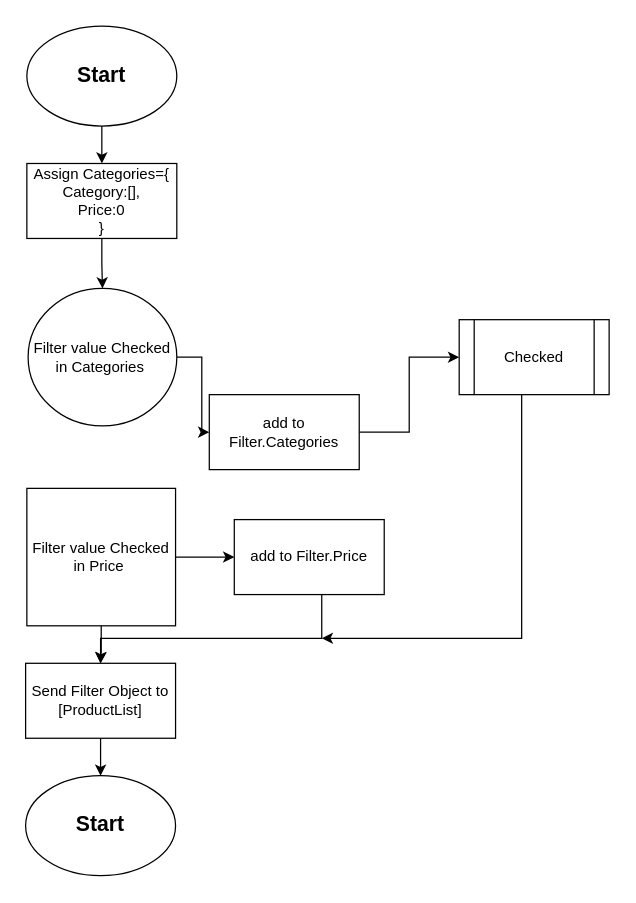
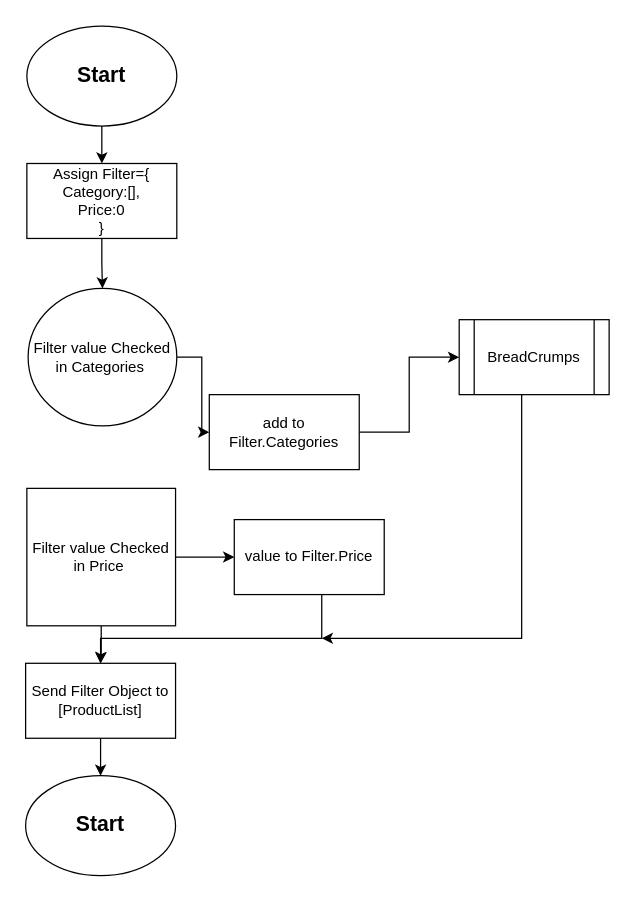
  <mxCell id="0" />
  <mxCell id="1" parent="0" />
  <mxCell id="2" value="" style="edgeStyle=orthogonalEdgeStyle;rounded=0;orthogonalLoop=1;jettySize=auto;html=1;" edge="1" parent="1" source="3" target="5"><mxGeometry relative="1" as="geometry" /></mxCell>
  <mxCell id="3" value="&lt;b&gt;&lt;font style=&quot;font-size: 17px&quot;&gt;Start&lt;/font&gt;&lt;/b&gt;" style="ellipse;whiteSpace=wrap;html=1;" vertex="1" parent="1"><mxGeometry x="21" y="20" width="120" height="80" as="geometry" /></mxCell>
  <mxCell id="4" value="" style="edgeStyle=orthogonalEdgeStyle;rounded=0;orthogonalLoop=1;jettySize=auto;html=1;" edge="1" parent="1" source="5" target="7"><mxGeometry relative="1" as="geometry" /></mxCell>
- <mxCell id="5" value="Assign Categories={&lt;br&gt;Category:[],&lt;br&gt;Price:0&lt;br&gt;}" style="rounded=0;whiteSpace=wrap;html=1;" vertex="1" parent="1"><mxGeometry x="21" y="130" width="120" height="60" as="geometry" /></mxCell>
+ <mxCell id="5" value="Assign Filter={&lt;br&gt;Category:[],&lt;br&gt;Price:0&lt;br&gt;}" style="rounded=0;whiteSpace=wrap;html=1;" vertex="1" parent="1"><mxGeometry x="21" y="130" width="120" height="60" as="geometry" /></mxCell>
  <mxCell id="6" value="" style="edgeStyle=orthogonalEdgeStyle;rounded=0;orthogonalLoop=1;jettySize=auto;html=1;" edge="1" parent="1" source="7" target="9"><mxGeometry relative="1" as="geometry" /></mxCell>
  <mxCell id="7" value="Filter value Checked in Categories&amp;nbsp;" style="ellipse;whiteSpace=wrap;html=1;" vertex="1" parent="1"><mxGeometry x="22" y="230" width="119" height="110" as="geometry" /></mxCell>
  <mxCell id="8" value="" style="edgeStyle=orthogonalEdgeStyle;rounded=0;orthogonalLoop=1;jettySize=auto;html=1;" edge="1" parent="1" source="9" target="11"><mxGeometry relative="1" as="geometry" /></mxCell>
  <mxCell id="9" value="add to Filter.Categories" style="rounded=0;whiteSpace=wrap;html=1;" vertex="1" parent="1"><mxGeometry x="167" y="315" width="120" height="60" as="geometry" /></mxCell>
  <mxCell id="10" style="edgeStyle=orthogonalEdgeStyle;rounded=0;orthogonalLoop=1;jettySize=auto;html=1;" edge="1" parent="1" source="11"><mxGeometry relative="1" as="geometry"><mxPoint x="257" y="510" as="targetPoint" /><Array as="points"><mxPoint x="417" y="510" /></Array></mxGeometry></mxCell>
- <mxCell id="11" value="Checked" style="shape=process;whiteSpace=wrap;html=1;backgroundOutline=1;" vertex="1" parent="1"><mxGeometry x="367" y="255" width="120" height="60" as="geometry" /></mxCell>
+ <mxCell id="11" value="BreadCrumps" style="shape=process;whiteSpace=wrap;html=1;backgroundOutline=1;" vertex="1" parent="1"><mxGeometry x="367" y="255" width="120" height="60" as="geometry" /></mxCell>
  <mxCell id="12" value="" style="edgeStyle=orthogonalEdgeStyle;rounded=0;orthogonalLoop=1;jettySize=auto;html=1;" edge="1" parent="1" source="14" target="16"><mxGeometry relative="1" as="geometry" /></mxCell>
  <mxCell id="13" value="" style="edgeStyle=orthogonalEdgeStyle;rounded=0;orthogonalLoop=1;jettySize=auto;html=1;" edge="1" parent="1" source="14" target="19"><mxGeometry relative="1" as="geometry" /></mxCell>
  <mxCell id="14" value="Filter value Checked in Price&amp;nbsp;" style="whiteSpace=wrap;html=1;rounded=0;" vertex="1" parent="1"><mxGeometry x="21" y="390" width="119" height="110" as="geometry" /></mxCell>
  <mxCell id="15" style="edgeStyle=orthogonalEdgeStyle;rounded=0;orthogonalLoop=1;jettySize=auto;html=1;entryX=0.5;entryY=0;entryDx=0;entryDy=0;" edge="1" parent="1" source="16" target="19"><mxGeometry relative="1" as="geometry"><Array as="points"><mxPoint x="257" y="510" /><mxPoint x="80" y="510" /></Array></mxGeometry></mxCell>
- <mxCell id="16" value="add to Filter.Price" style="rounded=0;whiteSpace=wrap;html=1;" vertex="1" parent="1"><mxGeometry x="187" y="415" width="120" height="60" as="geometry" /></mxCell>
+ <mxCell id="16" value="value to Filter.Price" style="rounded=0;whiteSpace=wrap;html=1;" vertex="1" parent="1"><mxGeometry x="187" y="415" width="120" height="60" as="geometry" /></mxCell>
  <mxCell id="17" value="&lt;b&gt;&lt;font style=&quot;font-size: 17px&quot;&gt;Start&lt;/font&gt;&lt;/b&gt;" style="ellipse;whiteSpace=wrap;html=1;" vertex="1" parent="1"><mxGeometry x="20" y="620" width="120" height="80" as="geometry" /></mxCell>
  <mxCell id="18" value="" style="edgeStyle=orthogonalEdgeStyle;rounded=0;orthogonalLoop=1;jettySize=auto;html=1;" edge="1" parent="1" source="19" target="17"><mxGeometry relative="1" as="geometry" /></mxCell>
  <mxCell id="19" value="Send Filter Object to [ProductList]" style="rounded=0;whiteSpace=wrap;html=1;" vertex="1" parent="1"><mxGeometry x="20" y="530" width="120" height="60" as="geometry" /></mxCell>
